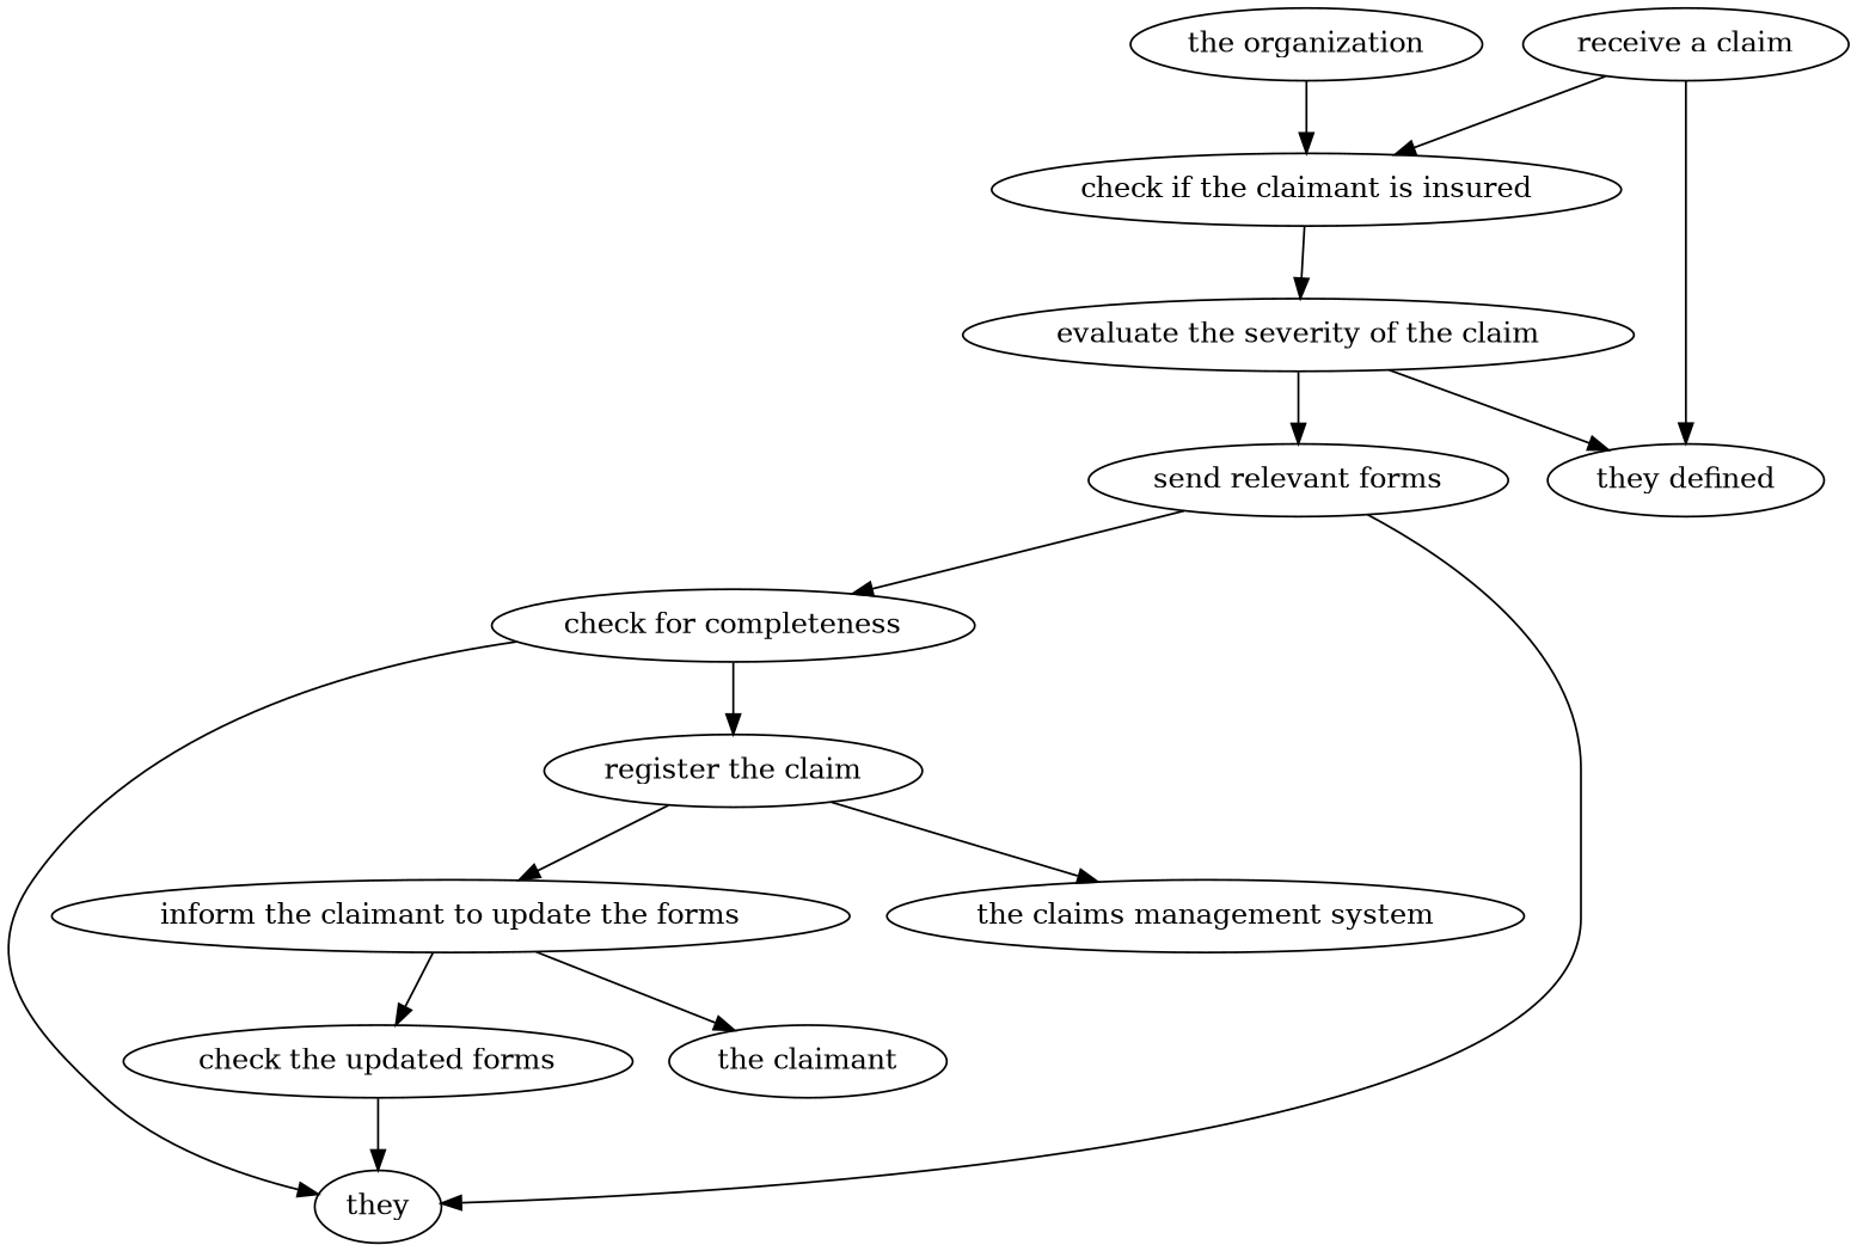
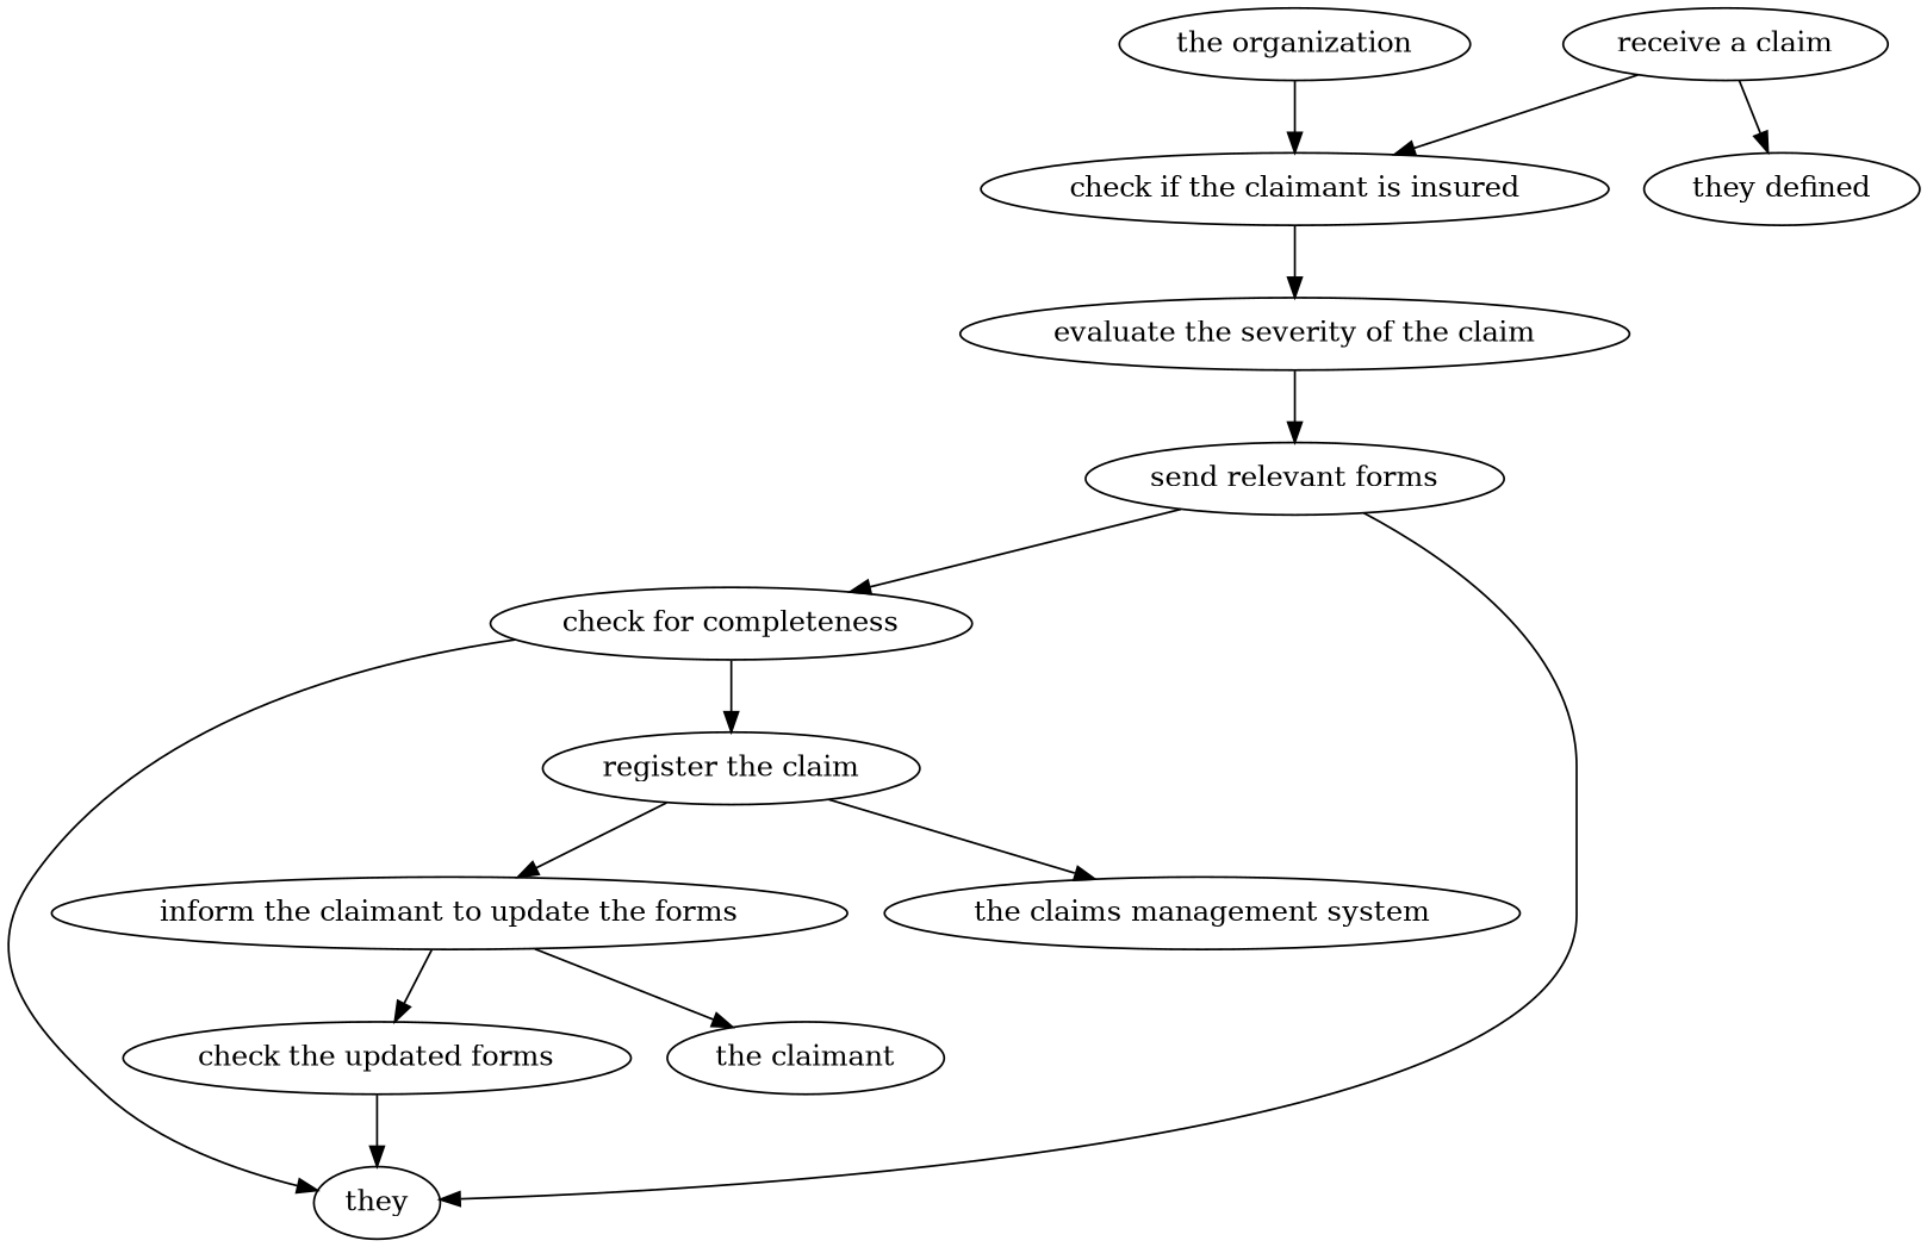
  strict digraph {
    edge [attrs="{'type': 'actor performer', 'label': 'actor performer'}"]
    "receive a claim" [attrs="{'type': 'Activity', 'label': 'receive a claim'}"]
    "check if the claimant is insured" [attrs="{'type': 'Activity', 'label': 'check if the claimant is insured'}"]
    n3 [attrs="{'type': 'Actor', 'label': 'not defined'}" label="they defined"]
    "evaluate the severity of the claim" [attrs="{'type': 'Activity', 'label': 'evaluate the severity of the claim'}"]
    "send relevant forms" [attrs="{'type': 'Activity', 'label': 'send relevant forms'}"]
    "the organization" [attrs="{'type': 'Actor', 'label': 'the organization'}"]
    "check for completeness" [attrs="{'type': 'Activity', 'label': 'check for completeness'}"]
    they [attrs="{'type': 'Actor', 'label': 'they'}"]
    "register the claim" [attrs="{'type': 'Activity', 'label': 'register the claim'}"]
    "inform the claimant to update the forms" [attrs="{'type': 'Activity', 'label': 'inform the claimant to update the forms'}"]
    "the claims management system" [attrs="{'type': 'Actor', 'label': 'the claims management system'}"]
    "check the updated forms" [attrs="{'type': 'Activity', 'label': 'check the updated forms'}"]
    "the claimant" [attrs="{'type': 'Actor', 'label': 'the claimant'}"]
    "receive a claim" -> "check if the claimant is insured" [attrs="{'type': 'flow', 'label': 'flow'}"]
    "receive a claim" -> n3
    "check if the claimant is insured" -> "evaluate the severity of the claim" [attrs="{'type': 'flow', 'label': 'flow'}"]
-   "evaluate the severity of the claim" -> n3
    "evaluate the severity of the claim" -> "send relevant forms" [attrs="{'type': 'flow', 'label': 'flow'}"]
    "send relevant forms" -> "check for completeness" [attrs="{'type': 'flow', 'label': 'flow'}"]
    "send relevant forms" -> they
    "the organization" -> "check if the claimant is insured"
    "check for completeness" -> they
    "check for completeness" -> "register the claim" [attrs="{'type': 'flow', 'label': 'flow'}"]
    "register the claim" -> "inform the claimant to update the forms" [attrs="{'type': 'flow', 'label': 'flow'}"]
    "register the claim" -> "the claims management system"
    "inform the claimant to update the forms" -> "check the updated forms" [attrs="{'type': 'flow', 'label': 'flow'}"]
    "inform the claimant to update the forms" -> "the claimant"
    "check the updated forms" -> they
  }
